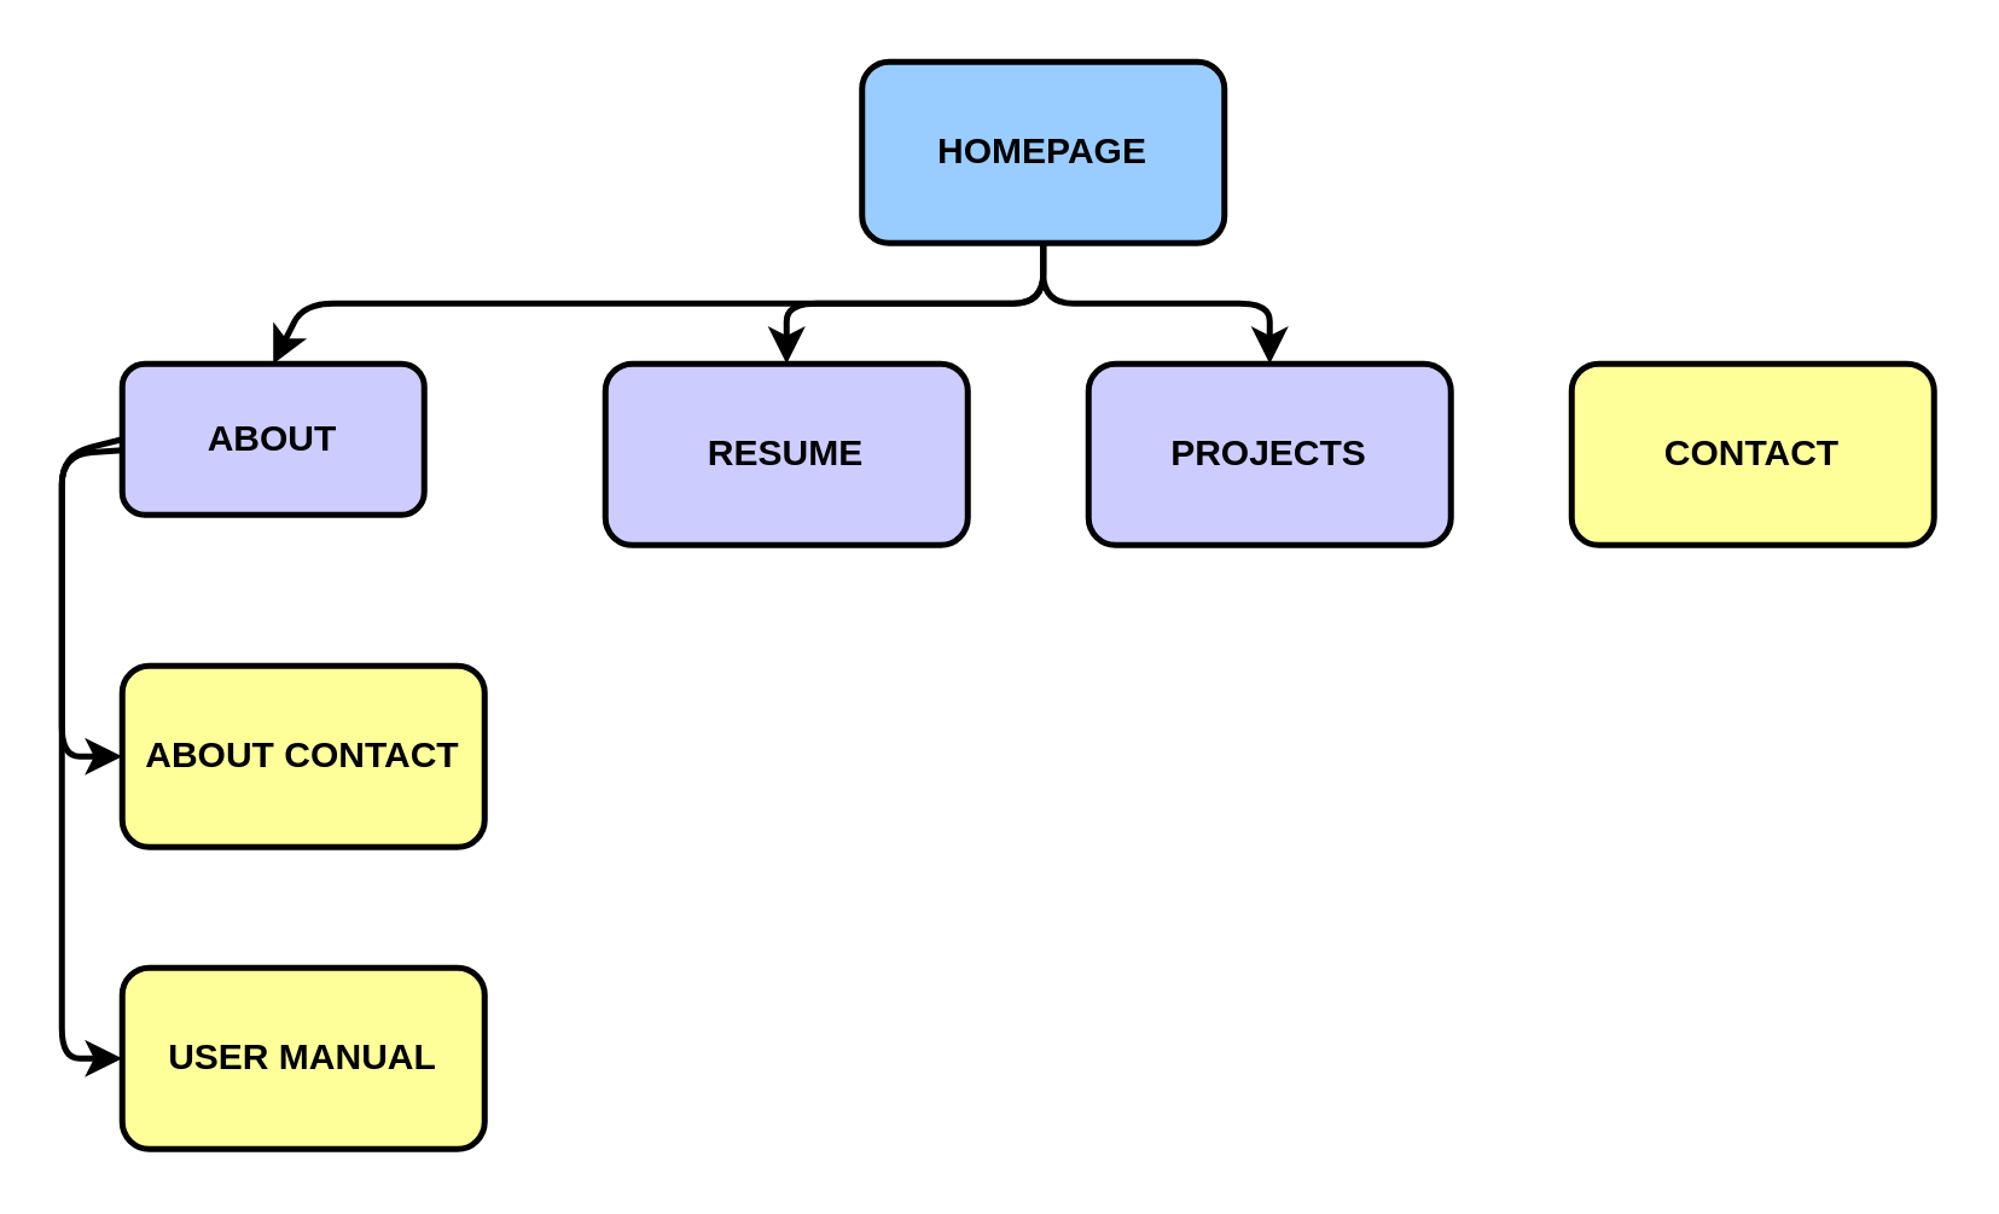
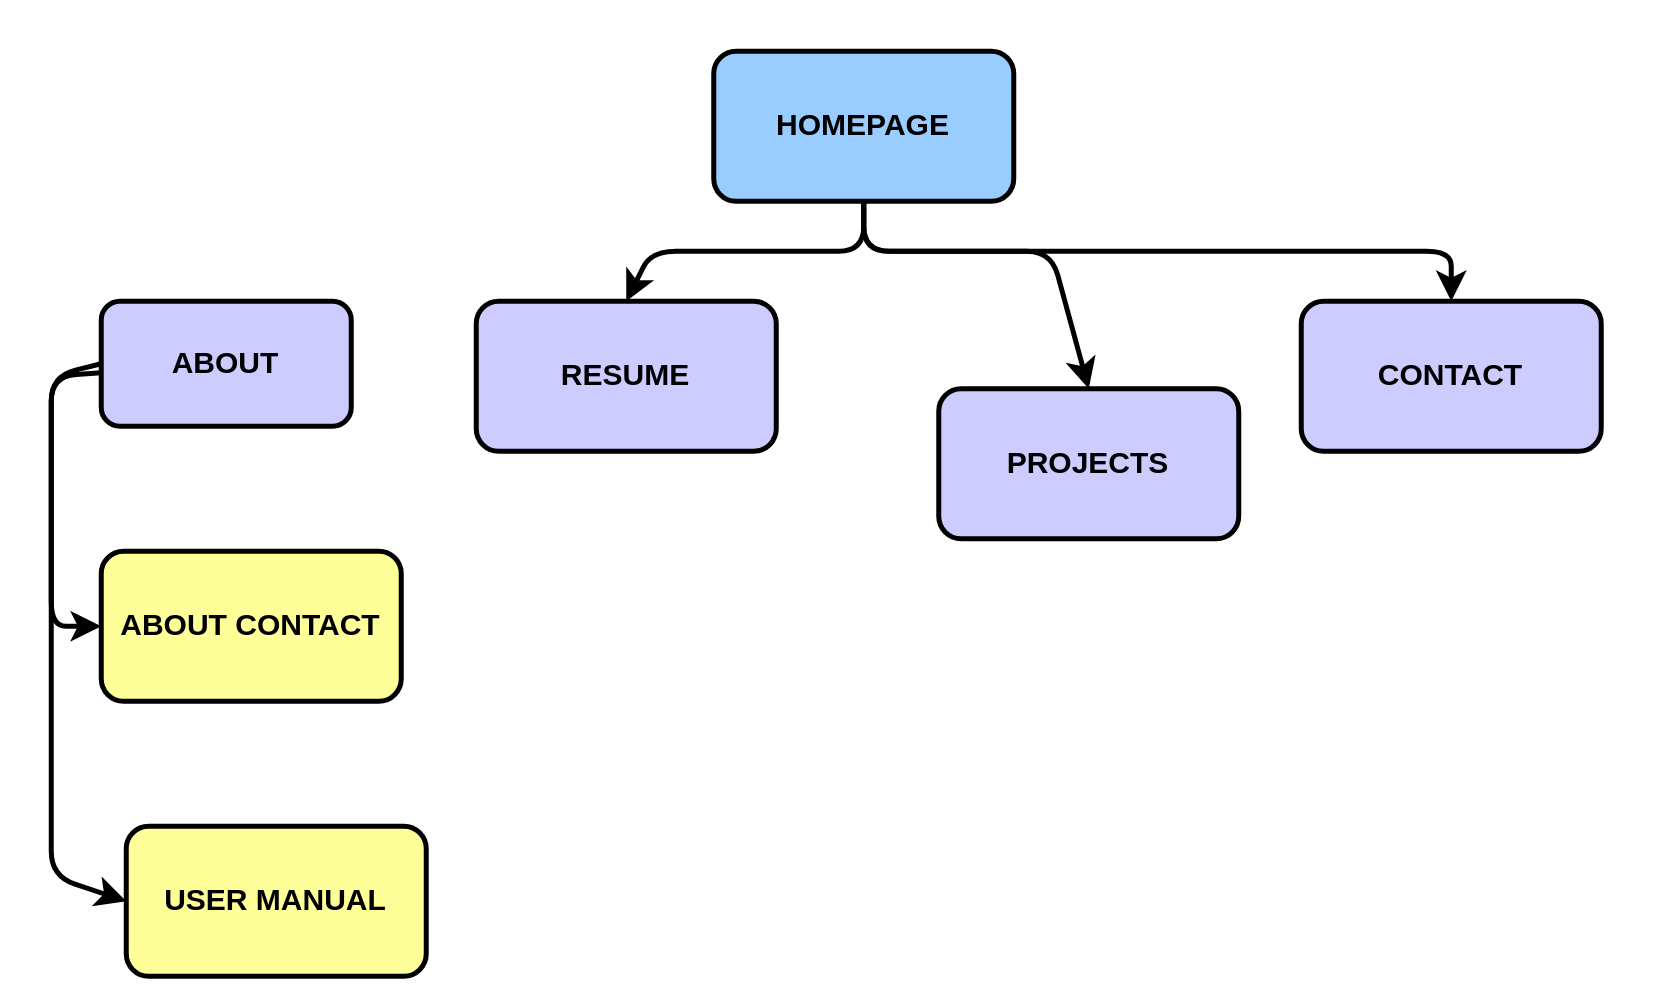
  <mxCell id="0" />
  <mxCell id="1" parent="0" />
- <mxCell id="2" style="edgeStyle=none;html=1;exitX=0.5;exitY=1;exitDx=0;exitDy=0;entryX=0.5;entryY=0;entryDx=0;entryDy=0;strokeWidth=2;" edge="1" parent="1" source="6" target="9"><mxGeometry relative="1" as="geometry"><Array as="points"><mxPoint x="345" y="100" /><mxPoint x="100" y="100" /></Array></mxGeometry></mxCell>
  <mxCell id="3" style="edgeStyle=none;html=1;entryX=0.5;entryY=0;entryDx=0;entryDy=0;strokeWidth=2;" edge="1" parent="1" source="6" target="10"><mxGeometry relative="1" as="geometry"><Array as="points"><mxPoint x="345" y="100" /><mxPoint x="260" y="100" /></Array></mxGeometry></mxCell>
  <mxCell id="4" style="edgeStyle=none;html=1;entryX=0.5;entryY=0;entryDx=0;entryDy=0;strokeWidth=2;" edge="1" parent="1" source="6" target="11"><mxGeometry relative="1" as="geometry"><Array as="points"><mxPoint x="345" y="100" /><mxPoint x="420" y="100" /></Array></mxGeometry></mxCell>
+ <mxCell id="5" style="edgeStyle=none;html=1;entryX=0.5;entryY=0;entryDx=0;entryDy=0;strokeWidth=2;" edge="1" parent="1" source="6" target="12"><mxGeometry relative="1" as="geometry"><Array as="points"><mxPoint x="345" y="100" /><mxPoint x="580" y="100" /></Array></mxGeometry></mxCell>
  <mxCell id="6" value="&lt;p&gt;&lt;b&gt;&lt;font style=&quot;color: rgb(0, 0, 0);&quot;&gt;HOMEPAGE&lt;/font&gt;&lt;/b&gt;&lt;/p&gt;" style="rounded=1;whiteSpace=wrap;html=1;shadow=0;strokeWidth=2;fillColor=#99CCFF;" vertex="1" parent="1"><mxGeometry x="285" y="20" width="120" height="60" as="geometry" /></mxCell>
  <mxCell id="7" style="edgeStyle=none;html=1;exitX=0;exitY=0.5;exitDx=0;exitDy=0;entryX=0;entryY=0.5;entryDx=0;entryDy=0;strokeWidth=2;" edge="1" parent="1" source="9" target="13"><mxGeometry relative="1" as="geometry"><mxPoint x="0" y="230" as="targetPoint" /><Array as="points"><mxPoint x="20" y="150" /><mxPoint x="20" y="250" /></Array></mxGeometry></mxCell>
  <mxCell id="8" style="edgeStyle=none;html=1;entryX=0;entryY=0.5;entryDx=0;entryDy=0;strokeWidth=2;" edge="1" parent="1" source="9" target="14"><mxGeometry relative="1" as="geometry"><mxPoint x="0" y="310" as="targetPoint" /><Array as="points"><mxPoint x="20" y="150" /><mxPoint x="20" y="350" /></Array></mxGeometry></mxCell>
  <mxCell id="9" value="&lt;b&gt;&lt;font style=&quot;color: rgb(0, 0, 0);&quot;&gt;ABOUT&lt;/font&gt;&lt;/b&gt;" style="whiteSpace=wrap;html=1;glass=0;rounded=1;strokeWidth=2;fillColor=#CCCCFF;" vertex="1" parent="1"><mxGeometry x="40" y="120" width="100" height="50" as="geometry" /></mxCell>
- <mxCell id="10" value="&lt;b&gt;&lt;font style=&quot;color: rgb(0, 0, 0);&quot;&gt;RESUME&lt;/font&gt;&lt;/b&gt;" style="whiteSpace=wrap;html=1;rounded=1;strokeWidth=2;fillColor=#CCCCFF;" vertex="1" parent="1"><mxGeometry x="200" y="120" width="120" height="60" as="geometry" /></mxCell>
- <mxCell id="11" value="&lt;b&gt;&lt;font style=&quot;color: rgb(0, 0, 0);&quot;&gt;PROJECTS&lt;/font&gt;&lt;/b&gt;" style="whiteSpace=wrap;html=1;rounded=1;strokeWidth=2;fillColor=#CCCCFF;" vertex="1" parent="1"><mxGeometry x="360" y="120" width="120" height="60" as="geometry" /></mxCell>
- <mxCell id="12" value="&lt;b&gt;&lt;font style=&quot;color: rgb(0, 0, 0);&quot;&gt;CONTACT&lt;/font&gt;&lt;/b&gt;" style="whiteSpace=wrap;html=1;rounded=1;strokeWidth=2;fillColor=#ffff99;" vertex="1" parent="1"><mxGeometry x="520" y="120" width="120" height="60" as="geometry" /></mxCell>
+ <mxCell id="10" value="&lt;b&gt;&lt;font style=&quot;color: rgb(0, 0, 0);&quot;&gt;RESUME&lt;/font&gt;&lt;/b&gt;" style="whiteSpace=wrap;html=1;rounded=1;strokeWidth=2;fillColor=#CCCCFF;" vertex="1" parent="1"><mxGeometry x="190" y="120" width="120" height="60" as="geometry" /></mxCell>
+ <mxCell id="11" value="&lt;b&gt;&lt;font style=&quot;color: rgb(0, 0, 0);&quot;&gt;PROJECTS&lt;/font&gt;&lt;/b&gt;" style="whiteSpace=wrap;html=1;rounded=1;strokeWidth=2;fillColor=#CCCCFF;" vertex="1" parent="1"><mxGeometry x="375" y="155" width="120" height="60" as="geometry" /></mxCell>
+ <mxCell id="12" value="&lt;b&gt;&lt;font style=&quot;color: rgb(0, 0, 0);&quot;&gt;CONTACT&lt;/font&gt;&lt;/b&gt;" style="whiteSpace=wrap;html=1;rounded=1;strokeWidth=2;fillColor=#CCCCFF;" vertex="1" parent="1"><mxGeometry x="520" y="120" width="120" height="60" as="geometry" /></mxCell>
  <mxCell id="13" value="&lt;b&gt;&lt;font style=&quot;color: rgb(0, 0, 0);&quot;&gt;ABOUT CONTACT&lt;/font&gt;&lt;/b&gt;" style="whiteSpace=wrap;html=1;glass=0;rounded=1;strokeWidth=2;fillColor=#FFFF99;" vertex="1" parent="1"><mxGeometry x="40" y="220" width="120" height="60" as="geometry" /></mxCell>
- <mxCell id="14" value="&lt;b&gt;&lt;font style=&quot;color: rgb(0, 0, 0);&quot;&gt;USER MANUAL&lt;/font&gt;&lt;/b&gt;" style="whiteSpace=wrap;html=1;glass=0;rounded=1;strokeWidth=2;fillColor=#FFFF99;" vertex="1" parent="1"><mxGeometry x="40" y="320" width="120" height="60" as="geometry" /></mxCell>
+ <mxCell id="14" value="&lt;b&gt;&lt;font style=&quot;color: rgb(0, 0, 0);&quot;&gt;USER MANUAL&lt;/font&gt;&lt;/b&gt;" style="whiteSpace=wrap;html=1;glass=0;rounded=1;strokeWidth=2;fillColor=#FFFF99;" vertex="1" parent="1"><mxGeometry x="50" y="330" width="120" height="60" as="geometry" /></mxCell>
